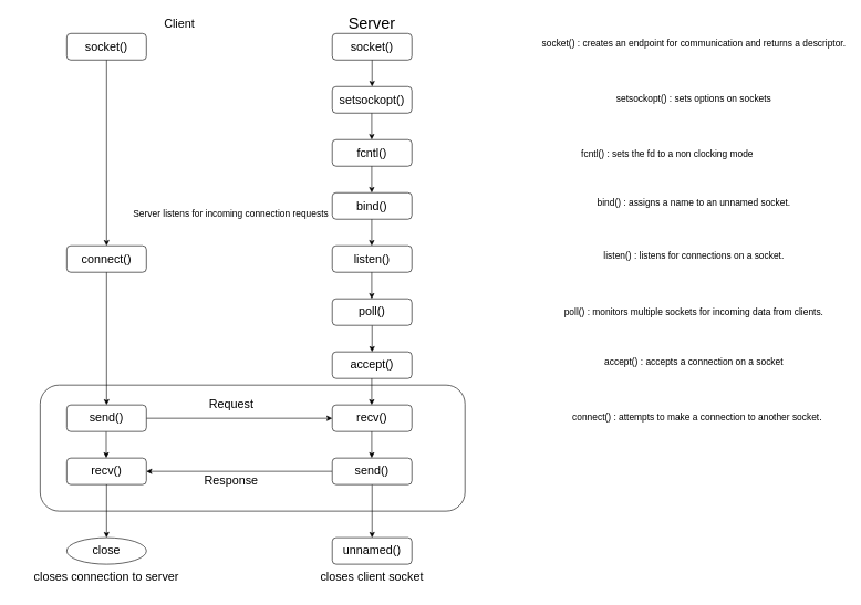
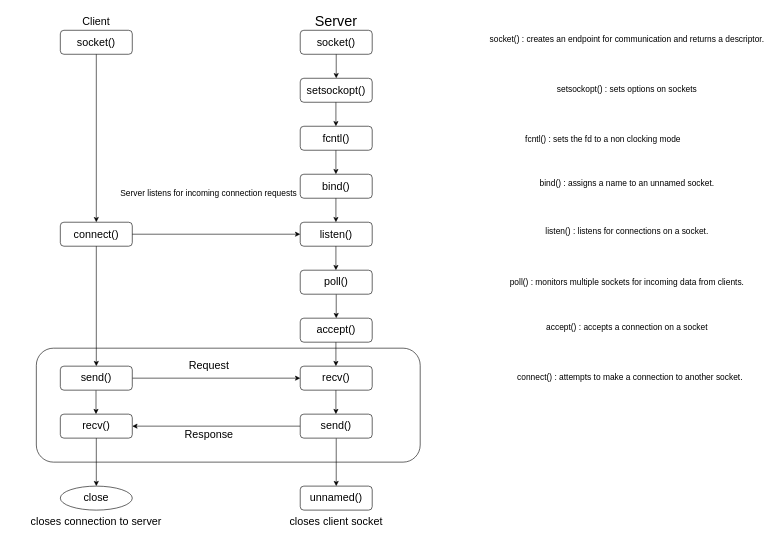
  <mxCell id="0" />
  <mxCell id="1" parent="0" />
  <mxCell id="2" value="" style="whiteSpace=wrap;html=1;rounded=1;" parent="1" vertex="1"><mxGeometry x="60" y="580" width="640" height="190" as="geometry" /></mxCell>
  <mxCell id="3" value="&lt;font style=&quot;font-size: 18px;&quot;&gt;socket()&lt;/font&gt;" style="rounded=1;whiteSpace=wrap;html=1;" parent="1" vertex="1"><mxGeometry x="500" y="50" width="120" height="40" as="geometry" /></mxCell>
  <mxCell id="4" value="&lt;font style=&quot;font-size: 18px;&quot;&gt;setsockopt()&lt;/font&gt;" style="rounded=1;whiteSpace=wrap;html=1;" parent="1" vertex="1"><mxGeometry x="500" y="130" width="120" height="40" as="geometry" /></mxCell>
  <mxCell id="5" value="&lt;font style=&quot;font-size: 18px;&quot;&gt;bind()&lt;/font&gt;" style="rounded=1;whiteSpace=wrap;html=1;" parent="1" vertex="1"><mxGeometry x="500" y="290" width="120" height="40" as="geometry" /></mxCell>
  <mxCell id="6" value="" style="endArrow=classic;html=1;rounded=1;entryX=0.5;entryY=0;entryDx=0;entryDy=0;exitX=0.5;exitY=1;exitDx=0;exitDy=0;" parent="1" target="4" edge="1" source="3"><mxGeometry width="50" height="50" relative="1" as="geometry"><mxPoint x="560" y="120" as="sourcePoint" /><mxPoint x="559.5" y="150" as="targetPoint" /><Array as="points" /></mxGeometry></mxCell>
  <mxCell id="7" value="&lt;font style=&quot;font-size: 24px;&quot;&gt;Server&lt;/font&gt;" style="text;strokeColor=none;align=center;fillColor=none;html=1;verticalAlign=middle;whiteSpace=wrap;rounded=1;" parent="1" vertex="1"><mxGeometry x="530" y="20" width="60" height="30" as="geometry" /></mxCell>
- <mxCell id="8" value="Client" style="text;strokeColor=none;align=center;fillColor=none;html=1;verticalAlign=middle;whiteSpace=wrap;rounded=1;fontSize=18;" parent="1" vertex="1"><mxGeometry x="240" y="20" width="60" height="30" as="geometry" /></mxCell>
+ <mxCell id="8" value="Client" style="text;strokeColor=none;align=center;fillColor=none;html=1;verticalAlign=middle;whiteSpace=wrap;rounded=1;fontSize=18;" parent="1" vertex="1"><mxGeometry x="130" y="20" width="60" height="30" as="geometry" /></mxCell>
  <mxCell id="9" value="&lt;font style=&quot;font-size: 18px;&quot;&gt;socket()&lt;/font&gt;" style="rounded=1;whiteSpace=wrap;html=1;" parent="1" vertex="1"><mxGeometry x="100" y="50" width="120" height="40" as="geometry" /></mxCell>
  <mxCell id="10" value="&lt;font style=&quot;font-size: 18px;&quot;&gt;connect()&lt;/font&gt;" style="rounded=1;whiteSpace=wrap;html=1;" parent="1" vertex="1"><mxGeometry x="100" y="370" width="120" height="40" as="geometry" /></mxCell>
  <mxCell id="11" value="" style="endArrow=classic;html=1;rounded=1;entryX=0.5;entryY=0;entryDx=0;entryDy=0;exitX=0.5;exitY=1;exitDx=0;exitDy=0;" parent="1" target="10" edge="1" source="9"><mxGeometry width="50" height="50" relative="1" as="geometry"><mxPoint x="159.5" y="130" as="sourcePoint" /><mxPoint x="159.5" y="150" as="targetPoint" /><Array as="points" /></mxGeometry></mxCell>
  <mxCell id="12" value="" style="endArrow=classic;html=1;rounded=1;entryX=0.5;entryY=0;entryDx=0;entryDy=0;startArrow=none;" parent="1" edge="1" source="52"><mxGeometry width="50" height="50" relative="1" as="geometry"><mxPoint x="559.5" y="610" as="sourcePoint" /><mxPoint x="559.5" y="650" as="targetPoint" /><Array as="points" /></mxGeometry></mxCell>
  <mxCell id="13" value="" style="endArrow=classic;html=1;rounded=1;entryX=0.5;entryY=0;entryDx=0;entryDy=0;startArrow=none;" parent="1" edge="1" source="54"><mxGeometry width="50" height="50" relative="1" as="geometry"><mxPoint x="560" y="530" as="sourcePoint" /><mxPoint x="560" y="570" as="targetPoint" /><Array as="points" /></mxGeometry></mxCell>
  <mxCell id="14" value="" style="endArrow=classic;html=1;rounded=1;entryX=0.5;entryY=0;entryDx=0;entryDy=0;startArrow=none;" parent="1" edge="1" target="54" source="44"><mxGeometry width="50" height="50" relative="1" as="geometry"><mxPoint x="559.5" y="450" as="sourcePoint" /><mxPoint x="559.5" y="490" as="targetPoint" /><Array as="points" /></mxGeometry></mxCell>
  <mxCell id="15" value="" style="endArrow=classic;html=1;rounded=1;entryX=0.5;entryY=0;entryDx=0;entryDy=0;startArrow=none;" parent="1" edge="1" source="42"><mxGeometry width="50" height="50" relative="1" as="geometry"><mxPoint x="559.5" y="370" as="sourcePoint" /><mxPoint x="559.5" y="410" as="targetPoint" /><Array as="points" /></mxGeometry></mxCell>
  <mxCell id="16" value="" style="endArrow=classic;html=1;rounded=1;entryX=0.5;entryY=0;entryDx=0;entryDy=0;startArrow=none;" parent="1" edge="1"><mxGeometry width="50" height="50" relative="1" as="geometry"><mxPoint x="559.5" y="330" as="sourcePoint" /><mxPoint x="559.5" y="370" as="targetPoint" /><Array as="points" /></mxGeometry></mxCell>
  <mxCell id="17" value="" style="endArrow=classic;html=1;rounded=1;entryX=0.5;entryY=0;entryDx=0;entryDy=0;startArrow=none;" parent="1" edge="1"><mxGeometry width="50" height="50" relative="1" as="geometry"><mxPoint x="559.5" y="170" as="sourcePoint" /><mxPoint x="559.5" y="210" as="targetPoint" /><Array as="points" /></mxGeometry></mxCell>
  <mxCell id="18" value="" style="endArrow=classic;html=1;rounded=1;entryX=0.5;entryY=0;entryDx=0;entryDy=0;" parent="1" edge="1" target="48"><mxGeometry width="50" height="50" relative="1" as="geometry"><mxPoint x="160" y="410" as="sourcePoint" /><mxPoint x="160" y="570" as="targetPoint" /><Array as="points" /></mxGeometry></mxCell>
  <mxCell id="19" value="&lt;font style=&quot;font-size: 18px;&quot;&gt;recv()&lt;/font&gt;" style="rounded=1;whiteSpace=wrap;html=1;" parent="1" vertex="1"><mxGeometry x="100" y="690" width="120" height="40" as="geometry" /></mxCell>
  <mxCell id="20" value="" style="endArrow=classic;html=1;rounded=1;entryX=0.5;entryY=0;entryDx=0;entryDy=0;startArrow=none;" parent="1" edge="1" source="48"><mxGeometry width="50" height="50" relative="1" as="geometry"><mxPoint x="159.5" y="610" as="sourcePoint" /><mxPoint x="159.5" y="650" as="targetPoint" /><Array as="points" /></mxGeometry></mxCell>
  <mxCell id="21" value="&lt;font style=&quot;font-size: 14px;&quot;&gt;setsockopt() : sets options on sockets&lt;/font&gt;" style="text;whiteSpace=wrap;html=1;fontSize=18;align=center;rounded=1;" parent="1" vertex="1"><mxGeometry x="925" y="130" width="240" height="40" as="geometry" /></mxCell>
  <mxCell id="22" value="socket() : creates an endpoint for communication and returns a descriptor." style="text;whiteSpace=wrap;html=1;fontSize=14;align=center;rounded=1;" parent="1" vertex="1"><mxGeometry x="815" y="50" width="460" height="40" as="geometry" /></mxCell>
  <mxCell id="23" value="bind() : assigns a name to an unnamed socket." style="text;whiteSpace=wrap;html=1;fontSize=14;align=center;rounded=1;" parent="1" vertex="1"><mxGeometry x="895" y="290" width="300" height="40" as="geometry" /></mxCell>
  <mxCell id="24" value="listen() : listens for connections on a socket." style="text;whiteSpace=wrap;html=1;fontSize=14;align=center;rounded=1;" parent="1" vertex="1"><mxGeometry x="905" y="370" width="280" height="40" as="geometry" /></mxCell>
  <mxCell id="25" value="accept() : accepts a connection on a socket" style="text;whiteSpace=wrap;html=1;fontSize=14;align=center;rounded=1;" parent="1" vertex="1"><mxGeometry x="895" y="530" width="300" height="40" as="geometry" /></mxCell>
  <mxCell id="26" value="&lt;font style=&quot;font-size: 14px;&quot;&gt;connect() : attempts to make a connection to another socket.&lt;/font&gt;" style="text;whiteSpace=wrap;html=1;fontSize=18;rounded=1;" parent="1" vertex="1"><mxGeometry x="860" y="610" width="390" height="40" as="geometry" /></mxCell>
  <mxCell id="27" value="" style="edgeStyle=none;orthogonalLoop=1;jettySize=auto;html=1;exitX=1;exitY=0.5;exitDx=0;exitDy=0;" parent="1" target="52" edge="1" source="48"><mxGeometry width="80" relative="1" as="geometry"><mxPoint x="220" y="589.5" as="sourcePoint" /><mxPoint x="300" y="589.5" as="targetPoint" /><Array as="points" /></mxGeometry></mxCell>
  <mxCell id="28" value="Request" style="text;strokeColor=none;align=center;fillColor=none;html=1;verticalAlign=middle;whiteSpace=wrap;rounded=1;fontSize=18;" parent="1" vertex="1"><mxGeometry x="317.5" y="595" width="60" height="30" as="geometry" /></mxCell>
  <mxCell id="29" value="" style="edgeStyle=none;orthogonalLoop=1;jettySize=auto;html=1;fontSize=18;entryX=1;entryY=0.5;entryDx=0;entryDy=0;exitX=0;exitY=0.5;exitDx=0;exitDy=0;" parent="1" source="50" target="19" edge="1"><mxGeometry width="80" relative="1" as="geometry"><mxPoint x="390" y="669.5" as="sourcePoint" /><mxPoint x="310" y="669.5" as="targetPoint" /><Array as="points" /></mxGeometry></mxCell>
  <mxCell id="30" value="Response" style="text;strokeColor=none;align=center;fillColor=none;html=1;verticalAlign=middle;whiteSpace=wrap;rounded=1;fontSize=18;" parent="1" vertex="1"><mxGeometry x="317.5" y="710" width="60" height="30" as="geometry" /></mxCell>
  <mxCell id="31" value="" style="edgeStyle=none;orthogonalLoop=1;jettySize=auto;html=1;fontSize=18;entryX=0.5;entryY=0;entryDx=0;entryDy=0;" parent="1" edge="1" target="35"><mxGeometry width="80" relative="1" as="geometry"><mxPoint x="160" y="730" as="sourcePoint" /><mxPoint x="160" y="770" as="targetPoint" /><Array as="points" /></mxGeometry></mxCell>
  <mxCell id="32" value="" style="edgeStyle=none;orthogonalLoop=1;jettySize=auto;html=1;fontSize=18;entryX=0.5;entryY=0;entryDx=0;entryDy=0;startArrow=none;" parent="1" edge="1" target="36" source="50"><mxGeometry width="80" relative="1" as="geometry"><mxPoint x="559.5" y="690" as="sourcePoint" /><mxPoint x="559.5" y="770" as="targetPoint" /><Array as="points" /></mxGeometry></mxCell>
+ <mxCell id="33" value="" style="edgeStyle=none;orthogonalLoop=1;jettySize=auto;html=1;fontSize=18;entryX=0;entryY=0.5;entryDx=0;entryDy=0;exitX=1;exitY=0.5;exitDx=0;exitDy=0;" parent="1" target="42" edge="1" source="10"><mxGeometry width="80" relative="1" as="geometry"><mxPoint x="220" y="349.5" as="sourcePoint" /><mxPoint x="300" y="349.5" as="targetPoint" /><Array as="points" /></mxGeometry></mxCell>
  <mxCell id="34" value="&lt;font style=&quot;font-size: 14px;&quot;&gt;Server listens for incoming connection requests&lt;/font&gt;" style="text;strokeColor=none;align=center;fillColor=none;html=1;verticalAlign=middle;whiteSpace=wrap;rounded=1;fontSize=18;" parent="1" vertex="1"><mxGeometry x="195" y="270" width="305" height="100" as="geometry" /></mxCell>
  <mxCell id="35" value="&lt;font style=&quot;font-size: 18px;&quot;&gt;close&lt;/font&gt;" style="ellipse;whiteSpace=wrap;html=1;fontSize=14;" parent="1" vertex="1"><mxGeometry x="100" y="810" width="120" height="40" as="geometry" /></mxCell>
  <mxCell id="36" value="unnamed()" style="whiteSpace=wrap;html=1;rounded=1;fontSize=18;" parent="1" vertex="1"><mxGeometry x="500" y="810" width="120" height="40" as="geometry" /></mxCell>
  <mxCell id="37" value="closes connection to server" style="text;strokeColor=none;align=center;fillColor=none;html=1;verticalAlign=middle;whiteSpace=wrap;rounded=0;fontSize=18;" parent="1" vertex="1"><mxGeometry x="20" y="850" width="280" height="40" as="geometry" /></mxCell>
  <mxCell id="38" value="closes client socket" style="text;strokeColor=none;align=center;fillColor=none;html=1;verticalAlign=middle;whiteSpace=wrap;rounded=0;fontSize=18;" parent="1" vertex="1"><mxGeometry x="460" y="850" width="200" height="40" as="geometry" /></mxCell>
  <mxCell id="39" value="&lt;font style=&quot;font-size: 14px;&quot;&gt;poll() : monitors multiple sockets for incoming data from clients.&lt;/font&gt;" style="text;strokeColor=none;align=center;fillColor=none;html=1;verticalAlign=middle;whiteSpace=wrap;rounded=0;fontSize=18;" parent="1" vertex="1"><mxGeometry x="825" y="450" width="440" height="40" as="geometry" /></mxCell>
  <mxCell id="40" value="&lt;font style=&quot;font-size: 18px;&quot;&gt;fcntl()&lt;/font&gt;" style="rounded=1;whiteSpace=wrap;html=1;" vertex="1" parent="1"><mxGeometry x="500" y="210" width="120" height="40" as="geometry" /></mxCell>
  <mxCell id="41" value="" style="endArrow=none;html=1;rounded=1;entryX=0.5;entryY=0;entryDx=0;entryDy=0;startArrow=none;" edge="1" parent="1" target="42"><mxGeometry width="50" height="50" relative="1" as="geometry"><mxPoint x="559.5" y="370" as="sourcePoint" /><mxPoint x="559.5" y="410" as="targetPoint" /><Array as="points" /></mxGeometry></mxCell>
  <mxCell id="42" value="&lt;font style=&quot;font-size: 18px;&quot;&gt;listen()&lt;/font&gt;" style="rounded=1;whiteSpace=wrap;html=1;" parent="1" vertex="1"><mxGeometry x="500" y="370" width="120" height="40" as="geometry" /></mxCell>
  <mxCell id="43" value="" style="endArrow=none;html=1;rounded=1;entryX=0.5;entryY=0;entryDx=0;entryDy=0;startArrow=none;" edge="1" parent="1" target="44"><mxGeometry width="50" height="50" relative="1" as="geometry"><mxPoint x="559.5" y="450" as="sourcePoint" /><mxPoint x="559.5" y="490" as="targetPoint" /><Array as="points" /></mxGeometry></mxCell>
  <mxCell id="44" value="&lt;font style=&quot;font-size: 18px;&quot;&gt;poll()&lt;/font&gt;" style="rounded=1;whiteSpace=wrap;html=1;" parent="1" vertex="1"><mxGeometry x="500" y="450" width="120" height="40" as="geometry" /></mxCell>
  <mxCell id="45" value="" style="endArrow=classic;html=1;rounded=1;entryX=0.5;entryY=0;entryDx=0;entryDy=0;startArrow=none;" edge="1" parent="1"><mxGeometry width="50" height="50" relative="1" as="geometry"><mxPoint x="159.5" y="650" as="sourcePoint" /><mxPoint x="159.5" y="690" as="targetPoint" /><Array as="points" /></mxGeometry></mxCell>
  <mxCell id="46" value="" style="endArrow=classic;html=1;rounded=1;entryX=0.5;entryY=0;entryDx=0;entryDy=0;startArrow=none;" edge="1" parent="1"><mxGeometry width="50" height="50" relative="1" as="geometry"><mxPoint x="559.5" y="250" as="sourcePoint" /><mxPoint x="559.5" y="290" as="targetPoint" /><Array as="points" /></mxGeometry></mxCell>
  <mxCell id="47" value="" style="endArrow=none;html=1;rounded=1;entryX=0.5;entryY=0;entryDx=0;entryDy=0;startArrow=none;" edge="1" parent="1" target="48"><mxGeometry width="50" height="50" relative="1" as="geometry"><mxPoint x="159.5" y="610" as="sourcePoint" /><mxPoint x="159.5" y="650" as="targetPoint" /><Array as="points" /></mxGeometry></mxCell>
  <mxCell id="48" value="&lt;span style=&quot;font-size: 18px;&quot;&gt;send()&lt;/span&gt;" style="rounded=1;whiteSpace=wrap;html=1;" parent="1" vertex="1"><mxGeometry x="100" y="610" width="120" height="40" as="geometry" /></mxCell>
  <mxCell id="49" value="" style="edgeStyle=none;orthogonalLoop=1;jettySize=auto;html=1;fontSize=18;entryX=0.5;entryY=0;entryDx=0;entryDy=0;endArrow=none;" edge="1" parent="1" target="50"><mxGeometry width="80" relative="1" as="geometry"><mxPoint x="559.5" y="690" as="sourcePoint" /><mxPoint x="560" y="810" as="targetPoint" /><Array as="points" /></mxGeometry></mxCell>
  <mxCell id="50" value="&lt;font style=&quot;font-size: 18px;&quot;&gt;send()&lt;/font&gt;" style="rounded=1;whiteSpace=wrap;html=1;" parent="1" vertex="1"><mxGeometry x="500" y="690" width="120" height="40" as="geometry" /></mxCell>
  <mxCell id="51" value="" style="endArrow=none;html=1;rounded=1;entryX=0.5;entryY=0;entryDx=0;entryDy=0;startArrow=none;" edge="1" parent="1" target="52"><mxGeometry width="50" height="50" relative="1" as="geometry"><mxPoint x="559.5" y="610" as="sourcePoint" /><mxPoint x="559.5" y="650" as="targetPoint" /><Array as="points" /></mxGeometry></mxCell>
  <mxCell id="52" value="&lt;font style=&quot;font-size: 18px;&quot;&gt;recv()&lt;/font&gt;" style="rounded=1;whiteSpace=wrap;html=1;" parent="1" vertex="1"><mxGeometry x="500" y="610" width="120" height="40" as="geometry" /></mxCell>
  <mxCell id="53" value="" style="endArrow=none;html=1;rounded=1;entryX=0.5;entryY=0;entryDx=0;entryDy=0;startArrow=none;" edge="1" parent="1" target="54"><mxGeometry width="50" height="50" relative="1" as="geometry"><mxPoint x="560" y="530" as="sourcePoint" /><mxPoint x="560" y="570" as="targetPoint" /><Array as="points" /></mxGeometry></mxCell>
  <mxCell id="54" value="&lt;font style=&quot;font-size: 18px;&quot;&gt;accept()&lt;/font&gt;" style="rounded=1;whiteSpace=wrap;html=1;align=center;" parent="1" vertex="1"><mxGeometry x="500" y="530" width="120" height="40" as="geometry" /></mxCell>
  <mxCell id="55" value="" style="endArrow=classic;html=1;rounded=1;entryX=0.5;entryY=0;entryDx=0;entryDy=0;startArrow=none;" edge="1" parent="1"><mxGeometry width="50" height="50" relative="1" as="geometry"><mxPoint x="559.5" y="410" as="sourcePoint" /><mxPoint x="559.5" y="450" as="targetPoint" /><Array as="points" /></mxGeometry></mxCell>
  <mxCell id="56" value="" style="endArrow=classic;html=1;rounded=1;entryX=0.5;entryY=0;entryDx=0;entryDy=0;startArrow=none;" edge="1" parent="1"><mxGeometry width="50" height="50" relative="1" as="geometry"><mxPoint x="559.5" y="570" as="sourcePoint" /><mxPoint x="559.5" y="610" as="targetPoint" /><Array as="points" /></mxGeometry></mxCell>
  <mxCell id="57" value="" style="endArrow=classic;html=1;rounded=1;entryX=0.5;entryY=0;entryDx=0;entryDy=0;startArrow=none;" edge="1" parent="1"><mxGeometry width="50" height="50" relative="1" as="geometry"><mxPoint x="559.5" y="650" as="sourcePoint" /><mxPoint x="559.5" y="690" as="targetPoint" /><Array as="points" /></mxGeometry></mxCell>
  <mxCell id="58" value="&lt;font style=&quot;font-size: 14px;&quot;&gt;fcntl() : sets the fd to a non clocking mode&lt;/font&gt;" style="text;strokeColor=none;align=center;fillColor=none;html=1;verticalAlign=middle;whiteSpace=wrap;rounded=0;fontSize=18;" vertex="1" parent="1"><mxGeometry x="835" y="215" width="340" height="30" as="geometry" /></mxCell>
